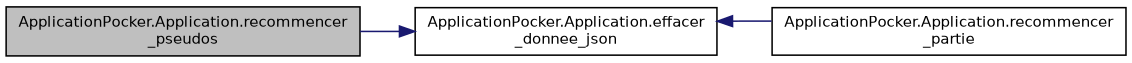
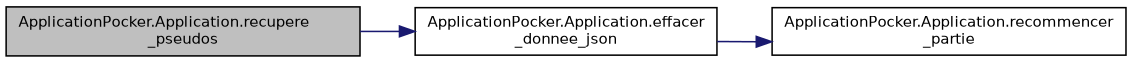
  digraph {
    rankdir=LR
    node [color=black fillcolor=white fontname=Helvetica fontsize=10 shape=record style=filled]
    edge [color=midnightblue fontname=Helvetica fontsize=10 labelfontname=Helvetica labelfontsize=10 style=solid]
-   n1 [fillcolor=grey75 fontcolor=black height=0.2 label="ApplicationPocker.Application.recommencer\l_pseudos" width=0.4]
+   n1 [fillcolor=grey75 fontcolor=black height=0.2 label="ApplicationPocker.Application.recupere\l_pseudos" width=0.4]
    n2 [height=0.2 label="ApplicationPocker.Application.effacer\l_donnee_json" width=0.4]
    n3 [height=0.2 label="ApplicationPocker.Application.recommencer\l_partie" width=0.4]
    n1 -> n2
-   n3 -> n2
+   n2 -> n3
  }
